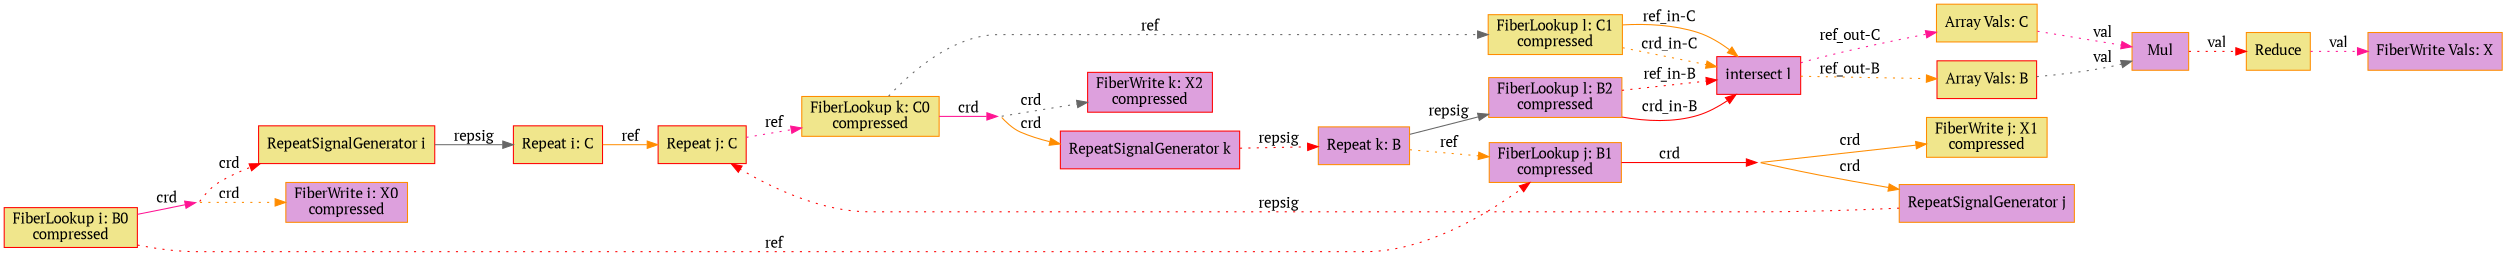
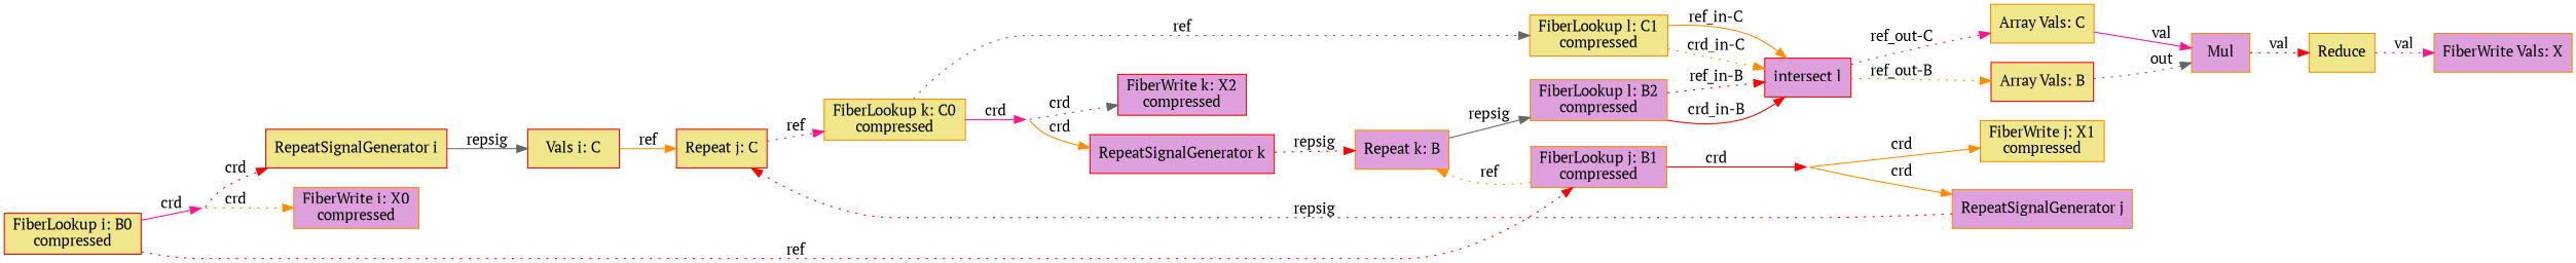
  digraph {
    fontname="PT Serif"
    rankdir=LR
    node [color=darkorange fillcolor=khaki fontname="PT Serif" shape=box style=filled type=fiberlookup]
    edge [color=darkorange fontname="PT Serif" style=dotted type=crd]
    n1 [color=red format=compressed index=i label="FiberLookup i: B0\ncompressed" root=true src=true tensor=B]
    21 [shape=point style=invis type=broadcast color="" fillcolor=""]
    n3 [fillcolor=plum format=compressed index=j label="FiberLookup j: B1\ncompressed" root=false src=true tensor=B]
    n4 [crdsize=B0_dim fillcolor=plum format=compressed index=i label="FiberWrite i: X0\ncompressed" segsize=2 sink=true tensor=X type=fiberwrite]
    n5 [color=red index=i label="RepeatSignalGenerator i" type=repsiggen]
    n6 [fillcolor=plum index=k label="Repeat k: B" root=false tensor=B type=repeat]
    17 [shape=point style=invis type=broadcast color="" fillcolor=""]
-   n8 [color=red index=i label="Repeat i: C" root=true tensor=C type=repeat]
+   n8 [color=red index=i label="Vals i: C" root=true tensor=C type=repeat]
    n9 [color=red index=j label="Repeat j: C" root=false tensor=C type=repeat]
    n10 [format=compressed index=k label="FiberLookup k: C0\ncompressed" root=false src=true tensor=C]
    13 [shape=point style=invis type=broadcast color="" fillcolor=""]
    n12 [format=compressed index=l label="FiberLookup l: C1\ncompressed" root=false src=true tensor=C]
    n13 [color=red crdsize="B0_dim*B1_dim*C0_dim" fillcolor=plum format=compressed index=k label="FiberWrite k: X2\ncompressed" segsize="B0_dim*B1_dim+1" sink=true tensor=X type=fiberwrite]
    n14 [color=red fillcolor=plum index=k label="RepeatSignalGenerator k" type=repsiggen]
    n15 [color=red fillcolor=plum index=l label="intersect l" type=intersect]
    n16 [fillcolor=plum format=compressed index=l label="FiberLookup l: B2\ncompressed" root=false src=true tensor=B]
    n17 [color=red label="Array Vals: B" tensor=B type=arrayvals]
    n18 [label="Array Vals: C" tensor=C type=arrayvals]
    n19 [fillcolor=plum label=Mul type=mul]
    n20 [label=Reduce type=reduce]
    n21 [fillcolor=plum label="FiberWrite Vals: X" sink=true tensor=X type=fiberwrite]
    n22 [crdsize="B0_dim*B1_dim" format=compressed index=j label="FiberWrite j: X1\ncompressed" segsize="B0_dim+1" sink=true tensor=X type=fiberwrite]
    n23 [fillcolor=plum index=j label="RepeatSignalGenerator j" type=repsiggen]
    n1 -> 21 [color=deeppink label=crd style=solid]
    n1 -> n3 [color=red label=ref type=ref]
    21 -> n4 [label=crd]
    21 -> n5 [color=red label=crd]
-   n6 -> n3 [label=ref type=ref]
+   n3 -> n6 [label=ref type=ref]
    n3 -> 17 [color=red label=crd style=solid]
    n5 -> n8 [color=gray40 label=repsig style=solid type=repsig]
    n6 -> n16 [color=gray40 label=repsig style=solid type=ref]
    17 -> n22 [label=crd style=solid]
    17 -> n23 [label=crd style=solid]
    n8 -> n9 [label=ref style=solid type=ref]
    n9 -> n10 [color=deeppink label=ref type=ref]
    n10 -> 13 [color=deeppink label=crd style=solid]
    n10 -> n12 [color=gray40 label=ref type=ref]
    13 -> n13 [color=gray40 label=crd]
    13 -> n14 [label=crd style=solid]
    n12 -> n15 [label="crd_in-C"]
    n12 -> n15 [label="ref_in-C" style=solid type=ref]
    n14 -> n6 [color=red label=repsig type=repsig]
    n15 -> n17 [label="ref_out-B" type=ref]
    n15 -> n18 [color=deeppink label="ref_out-C" type=ref]
    n16 -> n15 [color=red label="crd_in-B" style=solid]
    n16 -> n15 [color=red label="ref_in-B" type=ref]
-   n17 -> n19 [color=gray40 label=val type=val]
-   n18 -> n19 [color=deeppink label=val type=val]
+   n17 -> n19 [color=gray40 label=out type=val]
+   n18 -> n19 [color=deeppink label=val style=solid type=val]
    n19 -> n20 [color=red label=val type=val]
    n20 -> n21 [color=deeppink label=val type=val]
    n23 -> n9 [color=red label=repsig type=repsig]
  }
